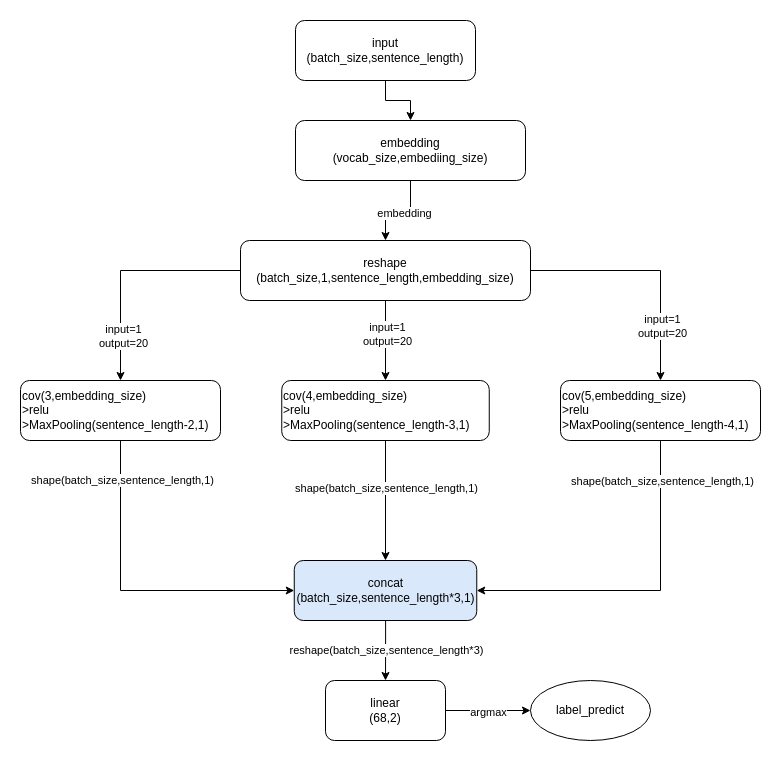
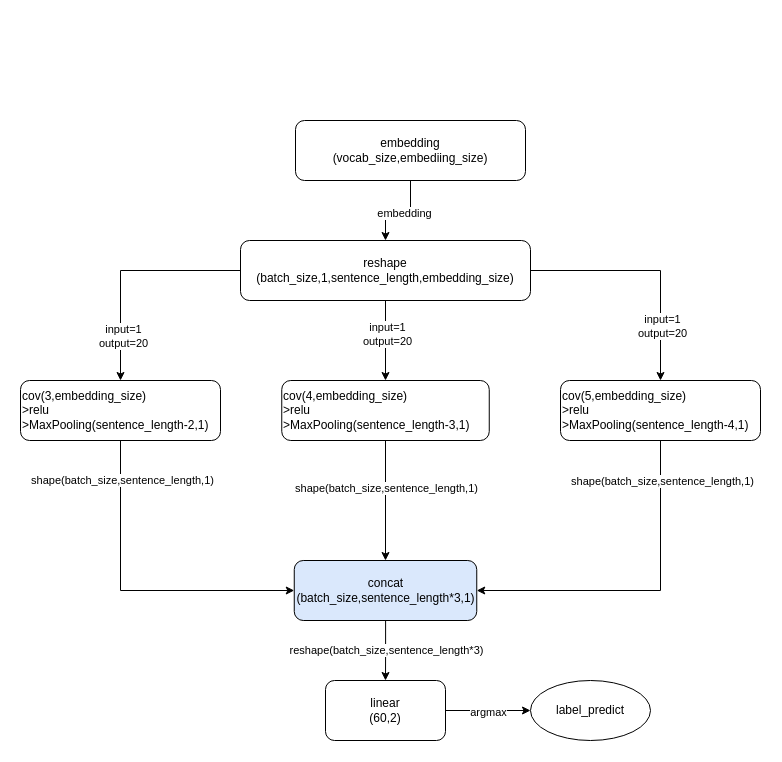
  <mxCell id="0" />
  <mxCell id="1" parent="0" />
- <mxCell id="2" style="edgeStyle=orthogonalEdgeStyle;rounded=0;orthogonalLoop=1;jettySize=auto;html=1;entryX=0.5;entryY=0;entryDx=0;entryDy=0;" edge="1" parent="1" source="3" target="6"><mxGeometry relative="1" as="geometry" /></mxCell>
- <mxCell id="3" value="input&lt;div&gt;(batch_size,sentence_length)&lt;/div&gt;" style="rounded=1;whiteSpace=wrap;html=1;" vertex="1" parent="1"><mxGeometry x="295" y="20" width="180" height="60" as="geometry" /></mxCell>
  <mxCell id="4" style="edgeStyle=orthogonalEdgeStyle;rounded=0;orthogonalLoop=1;jettySize=auto;html=1;entryX=0.5;entryY=0;entryDx=0;entryDy=0;" edge="1" parent="1" source="6" target="13"><mxGeometry relative="1" as="geometry" /></mxCell>
  <mxCell id="5" value="embedding" style="edgeLabel;html=1;align=center;verticalAlign=middle;resizable=0;points=[];" vertex="1" connectable="0" parent="4"><mxGeometry x="-0.139" y="2" relative="1" as="geometry"><mxPoint as="offset" /></mxGeometry></mxCell>
  <mxCell id="6" value="embedding&lt;div&gt;(vocab_size,embediing_size)&lt;/div&gt;" style="rounded=1;whiteSpace=wrap;html=1;" vertex="1" parent="1"><mxGeometry x="295" y="120" width="230" height="60" as="geometry" /></mxCell>
  <mxCell id="7" style="edgeStyle=orthogonalEdgeStyle;rounded=0;orthogonalLoop=1;jettySize=auto;html=1;entryX=0.5;entryY=0;entryDx=0;entryDy=0;" edge="1" parent="1" source="13" target="19"><mxGeometry relative="1" as="geometry" /></mxCell>
  <mxCell id="8" value="input=1&lt;div&gt;output=20&lt;/div&gt;" style="edgeLabel;html=1;align=center;verticalAlign=middle;resizable=0;points=[];" vertex="1" connectable="0" parent="7"><mxGeometry x="-0.182" y="1" relative="1" as="geometry"><mxPoint as="offset" /></mxGeometry></mxCell>
  <mxCell id="9" style="edgeStyle=orthogonalEdgeStyle;rounded=0;orthogonalLoop=1;jettySize=auto;html=1;" edge="1" parent="1" source="13" target="16"><mxGeometry relative="1" as="geometry" /></mxCell>
  <mxCell id="10" value="input=1&lt;div&gt;output=20&lt;/div&gt;" style="edgeLabel;html=1;align=center;verticalAlign=middle;resizable=0;points=[];" vertex="1" connectable="0" parent="9"><mxGeometry x="0.607" y="2" relative="1" as="geometry"><mxPoint as="offset" /></mxGeometry></mxCell>
  <mxCell id="11" style="edgeStyle=orthogonalEdgeStyle;rounded=0;orthogonalLoop=1;jettySize=auto;html=1;" edge="1" parent="1" source="13" target="22"><mxGeometry relative="1" as="geometry" /></mxCell>
  <mxCell id="12" value="input=1&lt;div&gt;output=20&lt;/div&gt;" style="edgeLabel;html=1;align=center;verticalAlign=middle;resizable=0;points=[];" vertex="1" connectable="0" parent="11"><mxGeometry x="0.543" y="1" relative="1" as="geometry"><mxPoint as="offset" /></mxGeometry></mxCell>
  <mxCell id="13" value="reshape&lt;div&gt;(batch_size,1,sentence_length,embedding_size)&lt;/div&gt;" style="rounded=1;whiteSpace=wrap;html=1;" vertex="1" parent="1"><mxGeometry x="240" y="240" width="290" height="60" as="geometry" /></mxCell>
  <mxCell id="14" style="edgeStyle=orthogonalEdgeStyle;rounded=0;orthogonalLoop=1;jettySize=auto;html=1;exitX=0.5;exitY=1;exitDx=0;exitDy=0;entryX=0;entryY=0.5;entryDx=0;entryDy=0;" edge="1" parent="1" source="16" target="25"><mxGeometry relative="1" as="geometry" /></mxCell>
  <mxCell id="15" value="shape(batch_size,sentence_length,1)" style="edgeLabel;html=1;align=center;verticalAlign=middle;resizable=0;points=[];" vertex="1" connectable="0" parent="14"><mxGeometry x="-0.76" y="1" relative="1" as="geometry"><mxPoint as="offset" /></mxGeometry></mxCell>
  <mxCell id="16" value="cov(3,embedding_size)&lt;div&gt;&amp;gt;relu&lt;/div&gt;&lt;div&gt;&amp;gt;MaxPooling(sentence_length-2,1)&lt;/div&gt;" style="rounded=1;whiteSpace=wrap;html=1;align=left;" vertex="1" parent="1"><mxGeometry x="20" y="380" width="200" height="60" as="geometry" /></mxCell>
  <mxCell id="17" style="edgeStyle=orthogonalEdgeStyle;rounded=0;orthogonalLoop=1;jettySize=auto;html=1;" edge="1" parent="1" source="19" target="25"><mxGeometry relative="1" as="geometry" /></mxCell>
  <mxCell id="18" value="shape(batch_size,sentence_length,1)" style="edgeLabel;html=1;align=center;verticalAlign=middle;resizable=0;points=[];" vertex="1" connectable="0" parent="17"><mxGeometry x="-0.213" relative="1" as="geometry"><mxPoint as="offset" /></mxGeometry></mxCell>
  <mxCell id="19" value="&lt;span style=&quot;&quot;&gt;cov(4,embedding_size)&lt;/span&gt;&lt;div style=&quot;&quot;&gt;&amp;gt;relu&lt;/div&gt;&lt;div style=&quot;&quot;&gt;&amp;gt;MaxPooling(sentence_length-3,1)&lt;/div&gt;" style="rounded=1;whiteSpace=wrap;html=1;align=left;" vertex="1" parent="1"><mxGeometry x="281.25" y="380" width="207.5" height="60" as="geometry" /></mxCell>
  <mxCell id="20" style="edgeStyle=orthogonalEdgeStyle;rounded=0;orthogonalLoop=1;jettySize=auto;html=1;entryX=1;entryY=0.5;entryDx=0;entryDy=0;" edge="1" parent="1" source="22" target="25"><mxGeometry relative="1" as="geometry"><Array as="points"><mxPoint x="660" y="590" /></Array></mxGeometry></mxCell>
  <mxCell id="21" value="shape(batch_size,sentence_length,1)" style="edgeLabel;html=1;align=center;verticalAlign=middle;resizable=0;points=[];" vertex="1" connectable="0" parent="20"><mxGeometry x="-0.758" y="1" relative="1" as="geometry"><mxPoint as="offset" /></mxGeometry></mxCell>
  <mxCell id="22" value="&lt;span style=&quot;&quot;&gt;cov(5,embedding_size)&lt;/span&gt;&lt;div style=&quot;&quot;&gt;&amp;gt;relu&lt;/div&gt;&lt;div style=&quot;&quot;&gt;&amp;gt;MaxPooling(sentence_length-4,1)&lt;/div&gt;" style="rounded=1;whiteSpace=wrap;html=1;align=left;" vertex="1" parent="1"><mxGeometry x="560" y="380" width="200" height="60" as="geometry" /></mxCell>
  <mxCell id="23" style="edgeStyle=orthogonalEdgeStyle;rounded=0;orthogonalLoop=1;jettySize=auto;html=1;entryX=0.5;entryY=0;entryDx=0;entryDy=0;" edge="1" parent="1" source="25" target="28"><mxGeometry relative="1" as="geometry" /></mxCell>
  <mxCell id="24" value="reshape(batch_size,sentence_length*3)" style="edgeLabel;html=1;align=center;verticalAlign=middle;resizable=0;points=[];" vertex="1" connectable="0" parent="23"><mxGeometry x="-0.346" y="1" relative="1" as="geometry"><mxPoint x="-1" y="9" as="offset" /></mxGeometry></mxCell>
  <mxCell id="25" value="concat&lt;div&gt;(batch_size,sentence_length*3,1)&lt;/div&gt;" style="rounded=1;whiteSpace=wrap;html=1;fillColor=#dae8fc;" vertex="1" parent="1"><mxGeometry x="293.75" y="560" width="182.5" height="60" as="geometry" /></mxCell>
  <mxCell id="26" style="edgeStyle=orthogonalEdgeStyle;rounded=0;orthogonalLoop=1;jettySize=auto;html=1;" edge="1" parent="1" source="28" target="29"><mxGeometry relative="1" as="geometry" /></mxCell>
  <mxCell id="27" value="argmax" style="edgeLabel;html=1;align=center;verticalAlign=middle;resizable=0;points=[];" vertex="1" connectable="0" parent="26"><mxGeometry x="0.256" y="-1" relative="1" as="geometry"><mxPoint x="-11" as="offset" /></mxGeometry></mxCell>
- <mxCell id="28" value="linear&lt;div&gt;(68,2)&lt;/div&gt;" style="rounded=1;whiteSpace=wrap;html=1;" vertex="1" parent="1"><mxGeometry x="325" y="680" width="120" height="60" as="geometry" /></mxCell>
+ <mxCell id="28" value="linear&lt;div&gt;(60,2)&lt;/div&gt;" style="rounded=1;whiteSpace=wrap;html=1;" vertex="1" parent="1"><mxGeometry x="325" y="680" width="120" height="60" as="geometry" /></mxCell>
  <mxCell id="29" value="label_predict" style="ellipse;whiteSpace=wrap;html=1;" vertex="1" parent="1"><mxGeometry x="530" y="680" width="120" height="60" as="geometry" /></mxCell>
